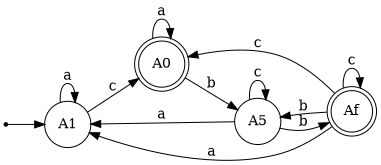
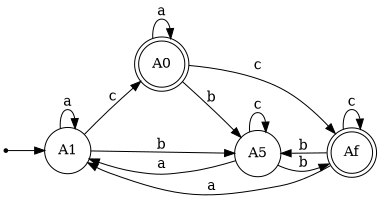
  digraph {
    rankdir=LR
    node [shape=circle]
    St [shape=point]
    A1
    n3 [label=A5]
    n4 [label=A0 shape=doublecircle]
    Af [shape=doublecircle]
    St -> A1
    A1 -> A1 [label=a]
+   A1 -> n3 [label=b]
    A1 -> n4 [label=c]
    n3 -> A1 [label=a]
    n3 -> n3 [label=c]
    n3 -> Af [label=b]
    n4 -> n3 [label=b]
    n4 -> n4 [label=a]
-   Af -> n4 [label=c]
+   n4 -> Af [label=c]
    Af -> A1 [label=a]
    Af -> n3 [label=b]
    Af -> Af [label=c]
  }
